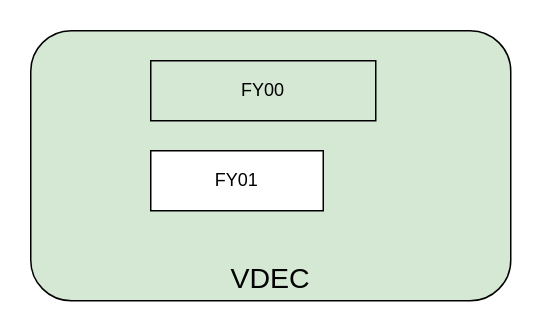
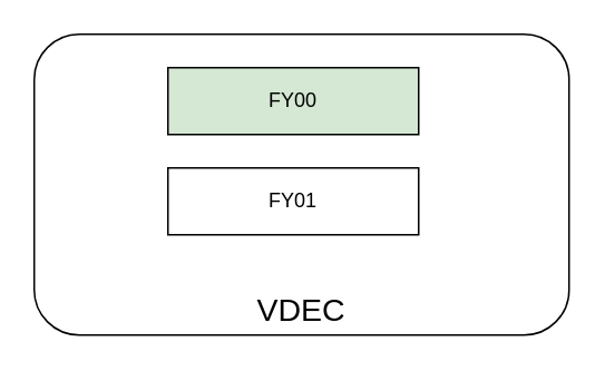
  <mxCell id="0" />
  <mxCell id="1" parent="0" />
- <mxCell id="2" value="VDEC" style="rounded=1;whiteSpace=wrap;html=1;verticalAlign=bottom;fontSize=19;fillColor=#d5e8d4;" vertex="1" parent="1"><mxGeometry x="20" y="20" width="320" height="180" as="geometry" /></mxCell>
+ <mxCell id="2" value="VDEC" style="rounded=1;whiteSpace=wrap;html=1;verticalAlign=bottom;fontSize=19;" vertex="1" parent="1"><mxGeometry x="20" y="20" width="320" height="180" as="geometry" /></mxCell>
  <mxCell id="3" value="FY00" style="rounded=0;whiteSpace=wrap;html=1;fillColor=#d5e8d4;" vertex="1" parent="1"><mxGeometry x="100" y="40" width="150" height="40" as="geometry" /></mxCell>
- <mxCell id="4" value="FY01" style="rounded=0;whiteSpace=wrap;html=1;" vertex="1" parent="1"><mxGeometry x="100" y="100" width="115" height="40" as="geometry" /></mxCell>
+ <mxCell id="4" value="FY01" style="rounded=0;whiteSpace=wrap;html=1;" vertex="1" parent="1"><mxGeometry x="100" y="100" width="150" height="40" as="geometry" /></mxCell>
  <mxCell id="5" style="edgeStyle=orthogonalEdgeStyle;rounded=0;orthogonalLoop=1;jettySize=auto;html=1;exitX=0.5;exitY=1;exitDx=0;exitDy=0;fontSize=19;" edge="1" parent="1" source="2" target="2"><mxGeometry relative="1" as="geometry" /></mxCell>
  <mxCell id="6" style="edgeStyle=orthogonalEdgeStyle;rounded=0;orthogonalLoop=1;jettySize=auto;html=1;exitX=0.5;exitY=1;exitDx=0;exitDy=0;fontSize=19;" edge="1" parent="1" source="2" target="2"><mxGeometry relative="1" as="geometry" /></mxCell>
